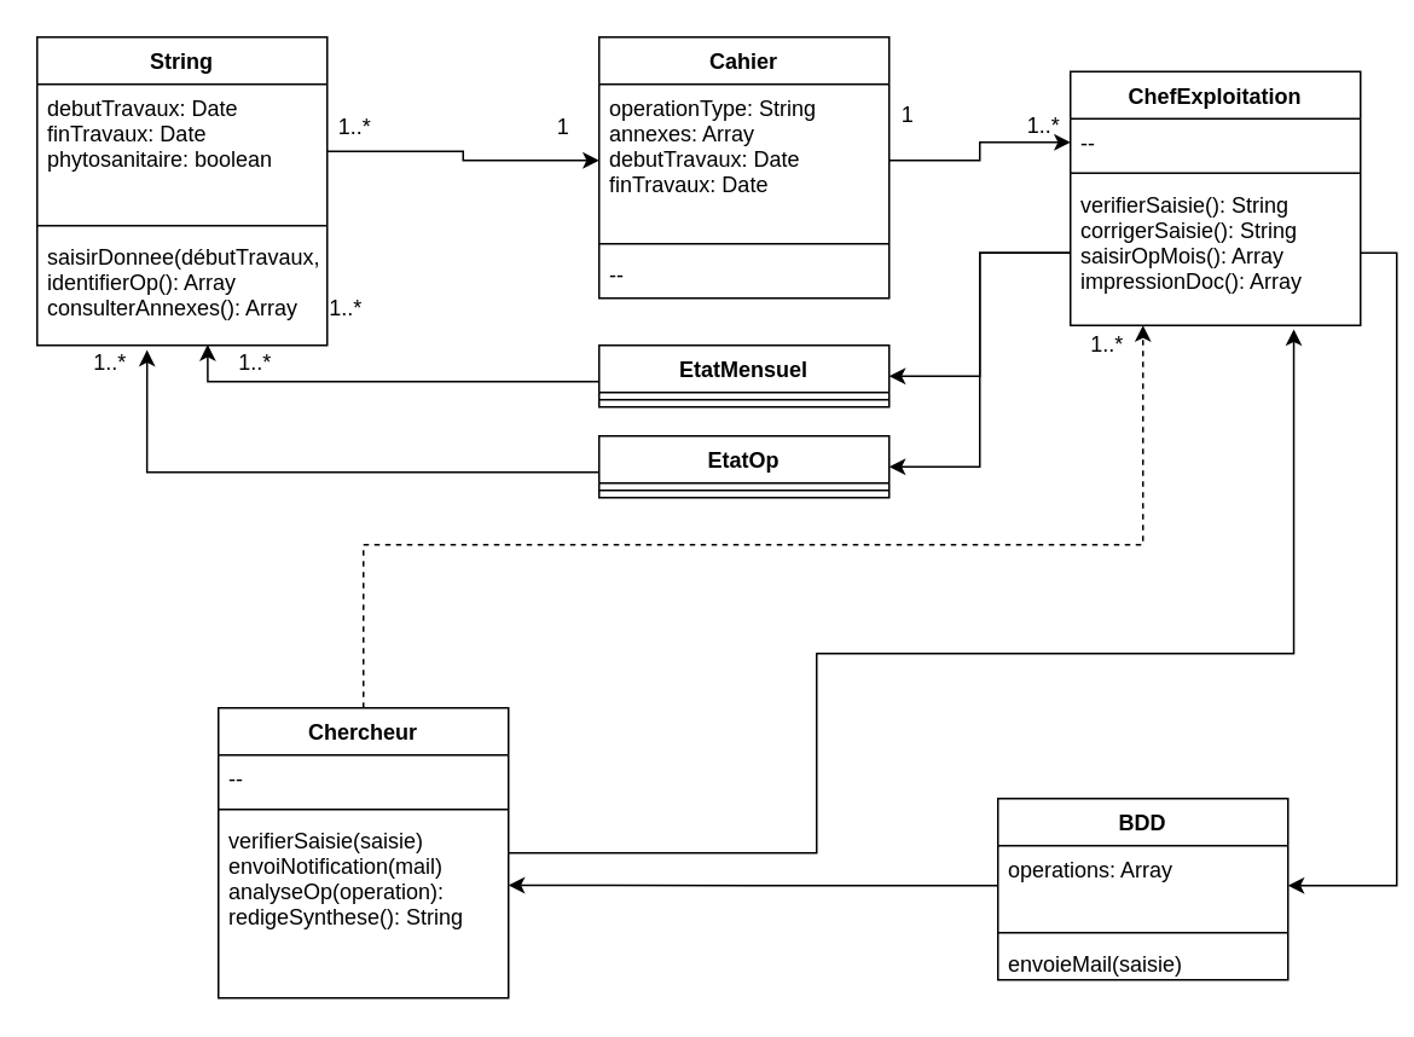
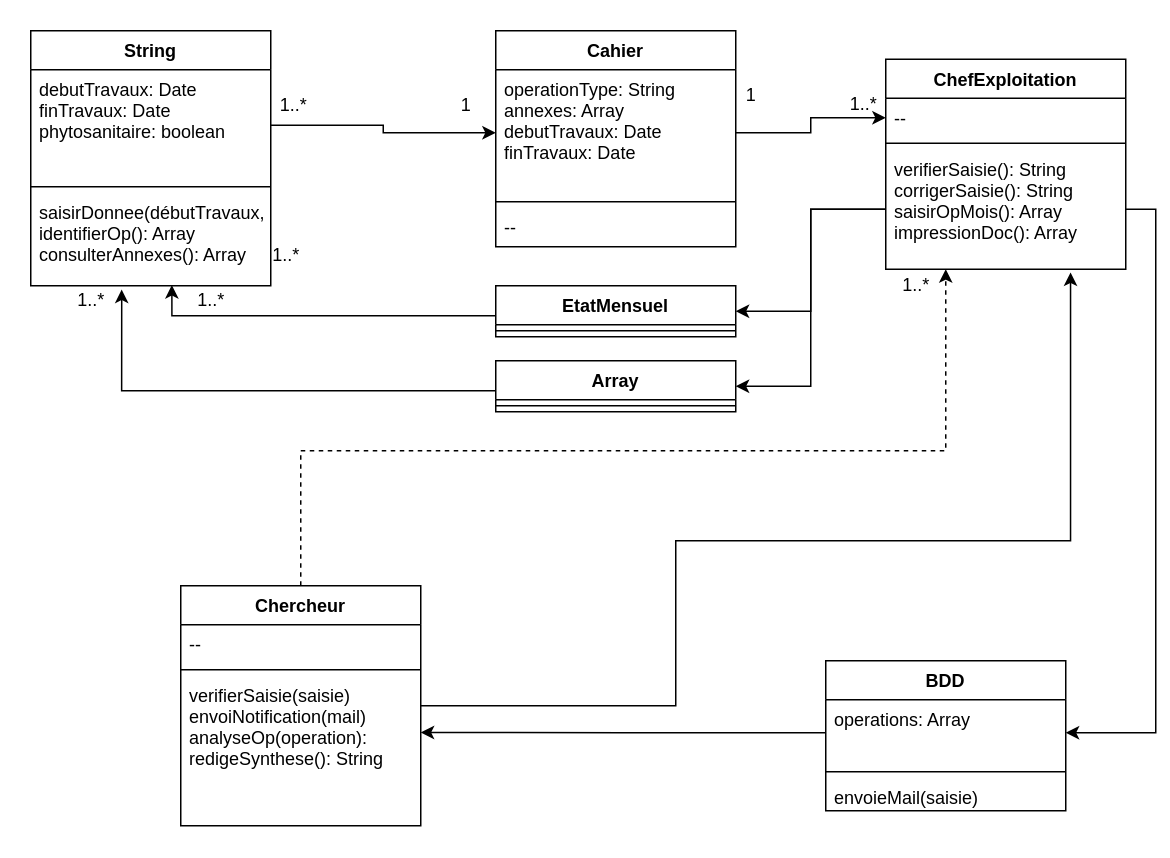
  <mxCell id="0" />
  <mxCell id="1" parent="0" />
  <mxCell id="2" value="String" style="swimlane;fontStyle=1;align=center;verticalAlign=top;childLayout=stackLayout;horizontal=1;startSize=26;horizontalStack=0;resizeParent=1;resizeParentMax=0;resizeLast=0;collapsible=1;marginBottom=0;" vertex="1" parent="1"><mxGeometry x="20" y="20" width="160" height="170" as="geometry" /></mxCell>
  <mxCell id="3" value="debutTravaux: Date&#10;finTravaux: Date&#10;phytosanitaire: boolean&#10;" style="text;strokeColor=none;fillColor=none;align=left;verticalAlign=top;spacingLeft=4;spacingRight=4;overflow=hidden;rotatable=0;points=[[0,0.5],[1,0.5]];portConstraint=eastwest;" vertex="1" parent="2"><mxGeometry y="26" width="160" height="74" as="geometry" /></mxCell>
  <mxCell id="4" value="" style="line;strokeWidth=1;fillColor=none;align=left;verticalAlign=middle;spacingTop=-1;spacingLeft=3;spacingRight=3;rotatable=0;labelPosition=right;points=[];portConstraint=eastwest;" vertex="1" parent="2"><mxGeometry y="100" width="160" height="8" as="geometry" /></mxCell>
  <mxCell id="5" value="saisirDonnee(débutTravaux, fin)&#10;identifierOp(): Array&#10;consulterAnnexes(): Array&#10;" style="text;strokeColor=none;fillColor=none;align=left;verticalAlign=top;spacingLeft=4;spacingRight=4;overflow=hidden;rotatable=0;points=[[0,0.5],[1,0.5]];portConstraint=eastwest;" vertex="1" parent="2"><mxGeometry y="108" width="160" height="62" as="geometry" /></mxCell>
  <mxCell id="6" style="edgeStyle=orthogonalEdgeStyle;rounded=0;orthogonalLoop=1;jettySize=auto;html=1;exitX=0.5;exitY=0;exitDx=0;exitDy=0;entryX=0.25;entryY=1;entryDx=0;entryDy=0;dashed=1;" edge="1" parent="1" source="12" target="7"><mxGeometry relative="1" as="geometry"><Array as="points"><mxPoint x="200" y="300" /><mxPoint x="630" y="300" /></Array></mxGeometry></mxCell>
  <mxCell id="7" value="ChefExploitation" style="swimlane;fontStyle=1;align=center;verticalAlign=top;childLayout=stackLayout;horizontal=1;startSize=26;horizontalStack=0;resizeParent=1;resizeParentMax=0;resizeLast=0;collapsible=1;marginBottom=0;" vertex="1" parent="1"><mxGeometry x="590" y="39" width="160" height="140" as="geometry" /></mxCell>
  <mxCell id="8" value="--" style="text;strokeColor=none;fillColor=none;align=left;verticalAlign=top;spacingLeft=4;spacingRight=4;overflow=hidden;rotatable=0;points=[[0,0.5],[1,0.5]];portConstraint=eastwest;" vertex="1" parent="7"><mxGeometry y="26" width="160" height="26" as="geometry" /></mxCell>
  <mxCell id="9" value="" style="line;strokeWidth=1;fillColor=none;align=left;verticalAlign=middle;spacingTop=-1;spacingLeft=3;spacingRight=3;rotatable=0;labelPosition=right;points=[];portConstraint=eastwest;" vertex="1" parent="7"><mxGeometry y="52" width="160" height="8" as="geometry" /></mxCell>
  <mxCell id="10" value="verifierSaisie(): String&#10;corrigerSaisie(): String&#10;saisirOpMois(): Array&#10;impressionDoc(): Array&#10;&#10;&#10;" style="text;strokeColor=none;fillColor=none;align=left;verticalAlign=top;spacingLeft=4;spacingRight=4;overflow=hidden;rotatable=0;points=[[0,0.5],[1,0.5]];portConstraint=eastwest;" vertex="1" parent="7"><mxGeometry y="60" width="160" height="80" as="geometry" /></mxCell>
  <mxCell id="11" style="edgeStyle=orthogonalEdgeStyle;rounded=0;orthogonalLoop=1;jettySize=auto;html=1;exitX=1;exitY=0.5;exitDx=0;exitDy=0;entryX=0.77;entryY=1.027;entryDx=0;entryDy=0;entryPerimeter=0;" edge="1" parent="1" source="12" target="10"><mxGeometry relative="1" as="geometry"><Array as="points"><mxPoint x="450" y="470" /><mxPoint x="450" y="360" /><mxPoint x="713" y="360" /></Array></mxGeometry></mxCell>
  <mxCell id="12" value="Chercheur" style="swimlane;fontStyle=1;align=center;verticalAlign=top;childLayout=stackLayout;horizontal=1;startSize=26;horizontalStack=0;resizeParent=1;resizeParentMax=0;resizeLast=0;collapsible=1;marginBottom=0;" vertex="1" parent="1"><mxGeometry x="120" y="390" width="160" height="160" as="geometry" /></mxCell>
  <mxCell id="13" value="--" style="text;strokeColor=none;fillColor=none;align=left;verticalAlign=top;spacingLeft=4;spacingRight=4;overflow=hidden;rotatable=0;points=[[0,0.5],[1,0.5]];portConstraint=eastwest;" vertex="1" parent="12"><mxGeometry y="26" width="160" height="26" as="geometry" /></mxCell>
  <mxCell id="14" value="" style="line;strokeWidth=1;fillColor=none;align=left;verticalAlign=middle;spacingTop=-1;spacingLeft=3;spacingRight=3;rotatable=0;labelPosition=right;points=[];portConstraint=eastwest;" vertex="1" parent="12"><mxGeometry y="52" width="160" height="8" as="geometry" /></mxCell>
  <mxCell id="15" value="verifierSaisie(saisie)&#10;envoiNotification(mail)&#10;analyseOp(operation): &#10;redigeSynthese(): String&#10;&#10;" style="text;strokeColor=none;fillColor=none;align=left;verticalAlign=top;spacingLeft=4;spacingRight=4;overflow=hidden;rotatable=0;points=[[0,0.5],[1,0.5]];portConstraint=eastwest;" vertex="1" parent="12"><mxGeometry y="60" width="160" height="100" as="geometry" /></mxCell>
  <mxCell id="16" value="BDD" style="swimlane;fontStyle=1;align=center;verticalAlign=top;childLayout=stackLayout;horizontal=1;startSize=26;horizontalStack=0;resizeParent=1;resizeParentMax=0;resizeLast=0;collapsible=1;marginBottom=0;" vertex="1" parent="1"><mxGeometry x="550" y="440" width="160" height="100" as="geometry" /></mxCell>
  <mxCell id="17" value="operations: Array" style="text;strokeColor=none;fillColor=none;align=left;verticalAlign=top;spacingLeft=4;spacingRight=4;overflow=hidden;rotatable=0;points=[[0,0.5],[1,0.5]];portConstraint=eastwest;" vertex="1" parent="16"><mxGeometry y="26" width="160" height="44" as="geometry" /></mxCell>
  <mxCell id="18" value="" style="line;strokeWidth=1;fillColor=none;align=left;verticalAlign=middle;spacingTop=-1;spacingLeft=3;spacingRight=3;rotatable=0;labelPosition=right;points=[];portConstraint=eastwest;" vertex="1" parent="16"><mxGeometry y="70" width="160" height="8" as="geometry" /></mxCell>
  <mxCell id="19" value="envoieMail(saisie) " style="text;strokeColor=none;fillColor=none;align=left;verticalAlign=top;spacingLeft=4;spacingRight=4;overflow=hidden;rotatable=0;points=[[0,0.5],[1,0.5]];portConstraint=eastwest;" vertex="1" parent="16"><mxGeometry y="78" width="160" height="22" as="geometry" /></mxCell>
  <mxCell id="20" value="Cahier" style="swimlane;fontStyle=1;align=center;verticalAlign=top;childLayout=stackLayout;horizontal=1;startSize=26;horizontalStack=0;resizeParent=1;resizeParentMax=0;resizeLast=0;collapsible=1;marginBottom=0;" vertex="1" parent="1"><mxGeometry x="330" y="20" width="160" height="144" as="geometry" /></mxCell>
  <mxCell id="21" value="operationType: String&#10;annexes: Array&#10;debutTravaux: Date&#10;finTravaux: Date&#10;&#10;" style="text;strokeColor=none;fillColor=none;align=left;verticalAlign=top;spacingLeft=4;spacingRight=4;overflow=hidden;rotatable=0;points=[[0,0.5],[1,0.5]];portConstraint=eastwest;" vertex="1" parent="20"><mxGeometry y="26" width="160" height="84" as="geometry" /></mxCell>
  <mxCell id="22" value="" style="line;strokeWidth=1;fillColor=none;align=left;verticalAlign=middle;spacingTop=-1;spacingLeft=3;spacingRight=3;rotatable=0;labelPosition=right;points=[];portConstraint=eastwest;" vertex="1" parent="20"><mxGeometry y="110" width="160" height="8" as="geometry" /></mxCell>
  <mxCell id="23" value="--" style="text;strokeColor=none;fillColor=none;align=left;verticalAlign=top;spacingLeft=4;spacingRight=4;overflow=hidden;rotatable=0;points=[[0,0.5],[1,0.5]];portConstraint=eastwest;" vertex="1" parent="20"><mxGeometry y="118" width="160" height="26" as="geometry" /></mxCell>
  <mxCell id="24" style="edgeStyle=orthogonalEdgeStyle;rounded=0;orthogonalLoop=1;jettySize=auto;html=1;exitX=1;exitY=0.5;exitDx=0;exitDy=0;" edge="1" parent="1" source="3" target="21"><mxGeometry relative="1" as="geometry" /></mxCell>
  <mxCell id="25" value="1..*" style="text;html=1;align=center;verticalAlign=middle;resizable=0;points=[];autosize=1;strokeColor=none;fillColor=none;" vertex="1" parent="1"><mxGeometry x="180" y="60" width="30" height="20" as="geometry" /></mxCell>
  <mxCell id="26" value="1" style="text;html=1;align=center;verticalAlign=middle;resizable=0;points=[];autosize=1;strokeColor=none;fillColor=none;" vertex="1" parent="1"><mxGeometry x="300" y="60" width="20" height="20" as="geometry" /></mxCell>
  <mxCell id="27" style="edgeStyle=orthogonalEdgeStyle;rounded=0;orthogonalLoop=1;jettySize=auto;html=1;exitX=1;exitY=0.5;exitDx=0;exitDy=0;entryX=0;entryY=0.5;entryDx=0;entryDy=0;" edge="1" parent="1" source="21" target="8"><mxGeometry relative="1" as="geometry"><mxPoint x="590" y="59.2" as="targetPoint" /></mxGeometry></mxCell>
  <mxCell id="28" value="1" style="text;html=1;align=center;verticalAlign=middle;resizable=0;points=[];autosize=1;strokeColor=none;fillColor=none;" vertex="1" parent="1"><mxGeometry x="490" y="53" width="20" height="20" as="geometry" /></mxCell>
  <mxCell id="29" value="1..*" style="text;html=1;align=center;verticalAlign=middle;resizable=0;points=[];autosize=1;strokeColor=none;fillColor=none;" vertex="1" parent="1"><mxGeometry x="560" y="59" width="30" height="20" as="geometry" /></mxCell>
  <mxCell id="30" style="edgeStyle=orthogonalEdgeStyle;rounded=0;orthogonalLoop=1;jettySize=auto;html=1;exitX=1;exitY=0.5;exitDx=0;exitDy=0;" edge="1" parent="1" source="10" target="17"><mxGeometry relative="1" as="geometry" /></mxCell>
  <mxCell id="31" style="edgeStyle=orthogonalEdgeStyle;rounded=0;orthogonalLoop=1;jettySize=auto;html=1;exitX=0;exitY=0.5;exitDx=0;exitDy=0;entryX=1;entryY=0.378;entryDx=0;entryDy=0;entryPerimeter=0;" edge="1" parent="1" source="17" target="15"><mxGeometry relative="1" as="geometry" /></mxCell>
  <mxCell id="32" value="1..*" style="text;html=1;align=center;verticalAlign=middle;resizable=0;points=[];autosize=1;strokeColor=none;fillColor=none;" vertex="1" parent="1"><mxGeometry x="595" y="180" width="30" height="20" as="geometry" /></mxCell>
  <mxCell id="33" value="1..*" style="text;html=1;align=center;verticalAlign=middle;resizable=0;points=[];autosize=1;strokeColor=none;fillColor=none;" vertex="1" parent="1"><mxGeometry x="175" y="160" width="30" height="20" as="geometry" /></mxCell>
  <mxCell id="34" style="edgeStyle=orthogonalEdgeStyle;rounded=0;orthogonalLoop=1;jettySize=auto;html=1;exitX=0;exitY=0.5;exitDx=0;exitDy=0;entryX=0.379;entryY=1.041;entryDx=0;entryDy=0;entryPerimeter=0;" edge="1" parent="1" source="35" target="5"><mxGeometry relative="1" as="geometry"><mxPoint x="110" y="190" as="targetPoint" /><Array as="points"><mxPoint x="330" y="260" /><mxPoint x="81" y="260" /></Array></mxGeometry></mxCell>
- <mxCell id="35" value="EtatOp" style="swimlane;fontStyle=1;align=center;verticalAlign=top;childLayout=stackLayout;horizontal=1;startSize=26;horizontalStack=0;resizeParent=1;resizeParentMax=0;resizeLast=0;collapsible=1;marginBottom=0;" vertex="1" parent="1"><mxGeometry x="330" y="240" width="160" height="34" as="geometry" /></mxCell>
+ <mxCell id="35" value="Array" style="swimlane;fontStyle=1;align=center;verticalAlign=top;childLayout=stackLayout;horizontal=1;startSize=26;horizontalStack=0;resizeParent=1;resizeParentMax=0;resizeLast=0;collapsible=1;marginBottom=0;" vertex="1" parent="1"><mxGeometry x="330" y="240" width="160" height="34" as="geometry" /></mxCell>
  <mxCell id="36" value="" style="line;strokeWidth=1;fillColor=none;align=left;verticalAlign=middle;spacingTop=-1;spacingLeft=3;spacingRight=3;rotatable=0;labelPosition=right;points=[];portConstraint=eastwest;" vertex="1" parent="35"><mxGeometry y="26" width="160" height="8" as="geometry" /></mxCell>
  <mxCell id="37" style="edgeStyle=orthogonalEdgeStyle;rounded=0;orthogonalLoop=1;jettySize=auto;html=1;exitX=0;exitY=0.5;exitDx=0;exitDy=0;entryX=0.588;entryY=0.993;entryDx=0;entryDy=0;entryPerimeter=0;" edge="1" parent="1" source="38" target="5"><mxGeometry relative="1" as="geometry"><Array as="points"><mxPoint x="330" y="210" /><mxPoint x="114" y="210" /></Array></mxGeometry></mxCell>
  <mxCell id="38" value="EtatMensuel" style="swimlane;fontStyle=1;align=center;verticalAlign=top;childLayout=stackLayout;horizontal=1;startSize=26;horizontalStack=0;resizeParent=1;resizeParentMax=0;resizeLast=0;collapsible=1;marginBottom=0;" vertex="1" parent="1"><mxGeometry x="330" y="190" width="160" height="34" as="geometry" /></mxCell>
  <mxCell id="39" value="" style="line;strokeWidth=1;fillColor=none;align=left;verticalAlign=middle;spacingTop=-1;spacingLeft=3;spacingRight=3;rotatable=0;labelPosition=right;points=[];portConstraint=eastwest;" vertex="1" parent="38"><mxGeometry y="26" width="160" height="8" as="geometry" /></mxCell>
  <mxCell id="40" style="edgeStyle=orthogonalEdgeStyle;rounded=0;orthogonalLoop=1;jettySize=auto;html=1;exitX=0;exitY=0.5;exitDx=0;exitDy=0;entryX=1;entryY=0.5;entryDx=0;entryDy=0;" edge="1" parent="1" source="10" target="35"><mxGeometry relative="1" as="geometry" /></mxCell>
  <mxCell id="41" style="edgeStyle=orthogonalEdgeStyle;rounded=0;orthogonalLoop=1;jettySize=auto;html=1;exitX=0;exitY=0.5;exitDx=0;exitDy=0;entryX=1;entryY=0.5;entryDx=0;entryDy=0;" edge="1" parent="1" source="10" target="38"><mxGeometry relative="1" as="geometry" /></mxCell>
  <mxCell id="42" value="1..*" style="text;html=1;align=center;verticalAlign=middle;resizable=0;points=[];autosize=1;strokeColor=none;fillColor=none;" vertex="1" parent="1"><mxGeometry x="125" y="190" width="30" height="20" as="geometry" /></mxCell>
  <mxCell id="43" value="1..*" style="text;html=1;align=center;verticalAlign=middle;resizable=0;points=[];autosize=1;strokeColor=none;fillColor=none;" vertex="1" parent="1"><mxGeometry x="45" y="190" width="30" height="20" as="geometry" /></mxCell>
